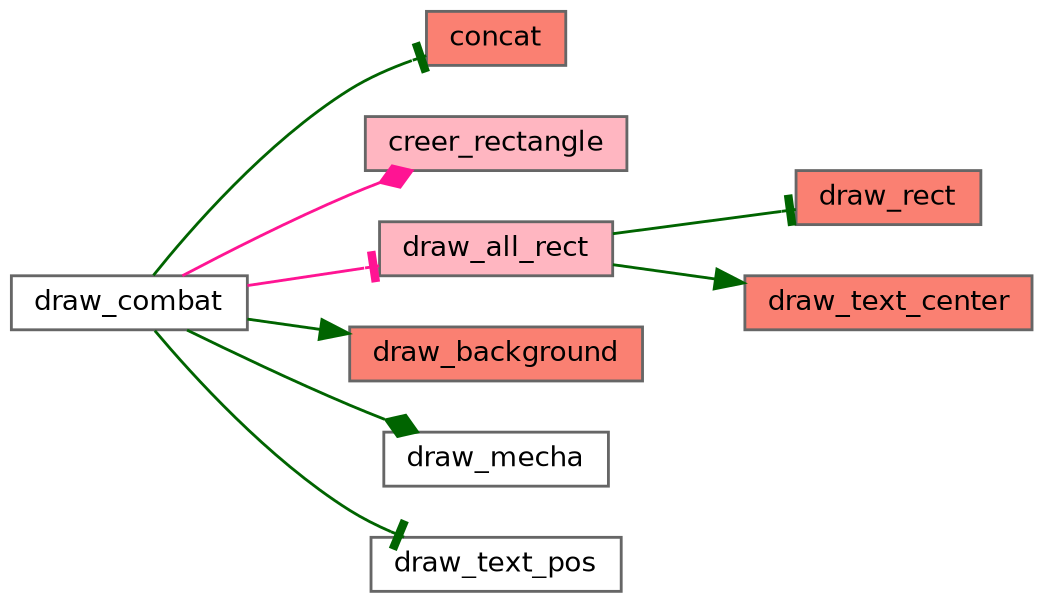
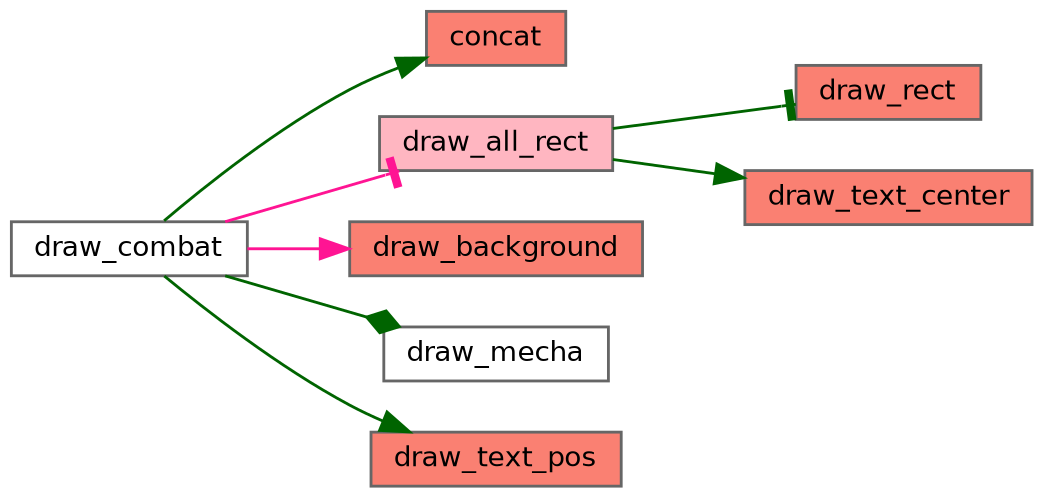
  digraph {
    rankdir=LR
    node [color=grey40 fillcolor=salmon fontname=Helvetica fontsize=10 shape=box style=filled]
    edge [arrowhead=tee color=darkgreen fontname=Helvetica fontsize=10 labelfontname=Helvetica labelfontsize=10 style=solid]
    n1 [color=gray40 fillcolor=white fontcolor=black height=0.2 label=draw_combat width=0.4]
    n2 [height=0.2 label=concat width=0.4]
-   n3 [fillcolor=lightpink height=0.2 label=creer_rectangle width=0.4]
    n4 [fillcolor=lightpink height=0.2 label=draw_all_rect width=0.4]
    n5 [height=0.2 label=draw_background width=0.4]
    n6 [fillcolor=white height=0.2 label=draw_mecha width=0.4]
-   n7 [fillcolor=white height=0.2 label=draw_text_pos width=0.4]
+   n7 [height=0.2 label=draw_text_pos width=0.4]
    n8 [height=0.2 label=draw_rect width=0.4]
    n9 [height=0.2 label=draw_text_center width=0.4]
-   n1 -> n2
-   n1 -> n3 [arrowhead=diamond color=deeppink]
+   n1 -> n2 [arrowhead=normal]
    n1 -> n4 [color=deeppink]
-   n1 -> n5 [arrowhead=normal]
+   n1 -> n5 [arrowhead=normal color=deeppink]
    n1 -> n6 [arrowhead=diamond]
-   n1 -> n7
+   n1 -> n7 [arrowhead=normal]
    n4 -> n8
    n4 -> n9 [arrowhead=normal]
  }
